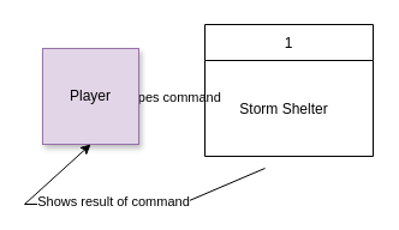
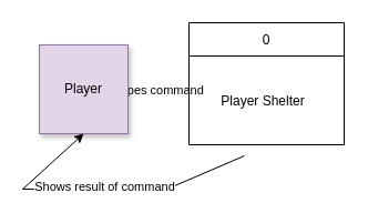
  <mxCell id="0" />
  <mxCell id="1" parent="0" />
  <mxCell id="2" value="Types command" style="edgeStyle=orthogonalEdgeStyle;rounded=0;orthogonalLoop=1;jettySize=auto;html=1;" parent="1" source="3" edge="1"><mxGeometry relative="1" as="geometry"><mxPoint x="170" y="80" as="targetPoint" /></mxGeometry></mxCell>
  <mxCell id="3" value="Player" style="whiteSpace=wrap;html=1;aspect=fixed;fillColor=#e1d5e7;strokeColor=#9673a6;shadow=1;" parent="1" vertex="1"><mxGeometry x="35" y="40" width="80" height="80" as="geometry" /></mxCell>
- <mxCell id="4" value="1" style="swimlane;fontStyle=0;childLayout=stackLayout;horizontal=1;startSize=30;horizontalStack=0;resizeParent=1;resizeParentMax=0;resizeLast=0;collapsible=1;marginBottom=0;" vertex="1" parent="1"><mxGeometry x="170" y="20" width="140" height="110" as="geometry" /></mxCell>
- <mxCell id="5" value="       Storm Shelter" style="text;strokeColor=none;fillColor=none;align=left;verticalAlign=middle;spacingLeft=4;spacingRight=4;overflow=hidden;points=[[0,0.5],[1,0.5]];portConstraint=eastwest;rotatable=0;" vertex="1" parent="4"><mxGeometry y="30" width="140" height="80" as="geometry" /></mxCell>
+ <mxCell id="4" value="0" style="swimlane;fontStyle=0;childLayout=stackLayout;horizontal=1;startSize=30;horizontalStack=0;resizeParent=1;resizeParentMax=0;resizeLast=0;collapsible=1;marginBottom=0;" vertex="1" parent="1"><mxGeometry x="170" y="20" width="140" height="110" as="geometry" /></mxCell>
+ <mxCell id="5" value="       Player Shelter" style="text;strokeColor=none;fillColor=none;align=left;verticalAlign=middle;spacingLeft=4;spacingRight=4;overflow=hidden;points=[[0,0.5],[1,0.5]];portConstraint=eastwest;rotatable=0;" vertex="1" parent="4"><mxGeometry y="30" width="140" height="80" as="geometry" /></mxCell>
  <mxCell id="6" value="" style="endArrow=classic;html=1;rounded=0;entryX=0.5;entryY=1;entryDx=0;entryDy=0;" edge="1" parent="1" target="3"><mxGeometry width="50" height="50" relative="1" as="geometry"><mxPoint x="220" y="140" as="sourcePoint" /><mxPoint x="0" y="170" as="targetPoint" /><Array as="points"><mxPoint x="150" y="170" /><mxPoint x="20" y="170" /></Array></mxGeometry></mxCell>
  <mxCell id="7" value="Shows result of command" style="edgeLabel;html=1;align=center;verticalAlign=middle;resizable=0;points=[];" vertex="1" connectable="0" parent="6"><mxGeometry x="-0.053" y="-3" relative="1" as="geometry"><mxPoint as="offset" /></mxGeometry></mxCell>
